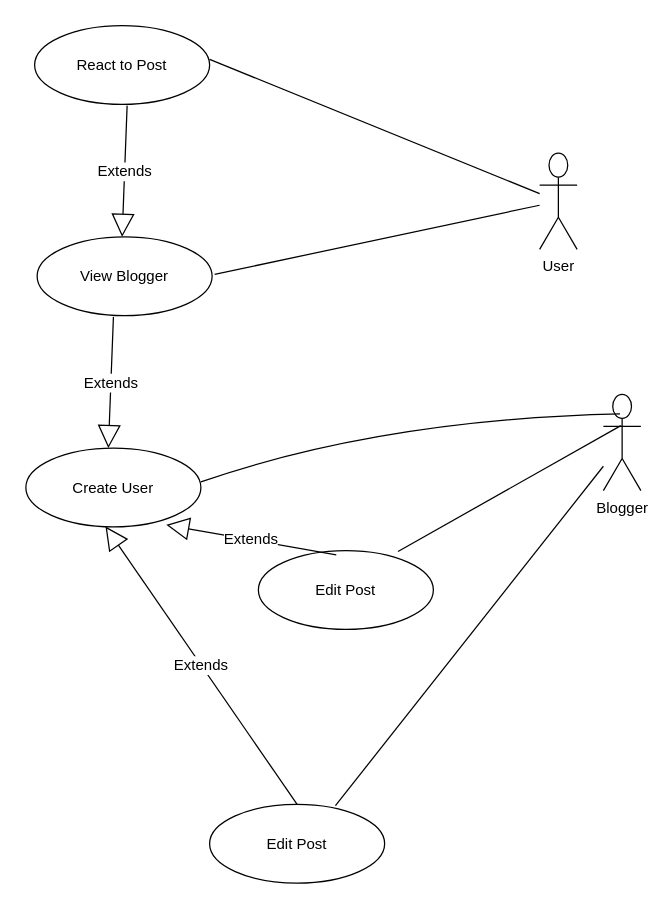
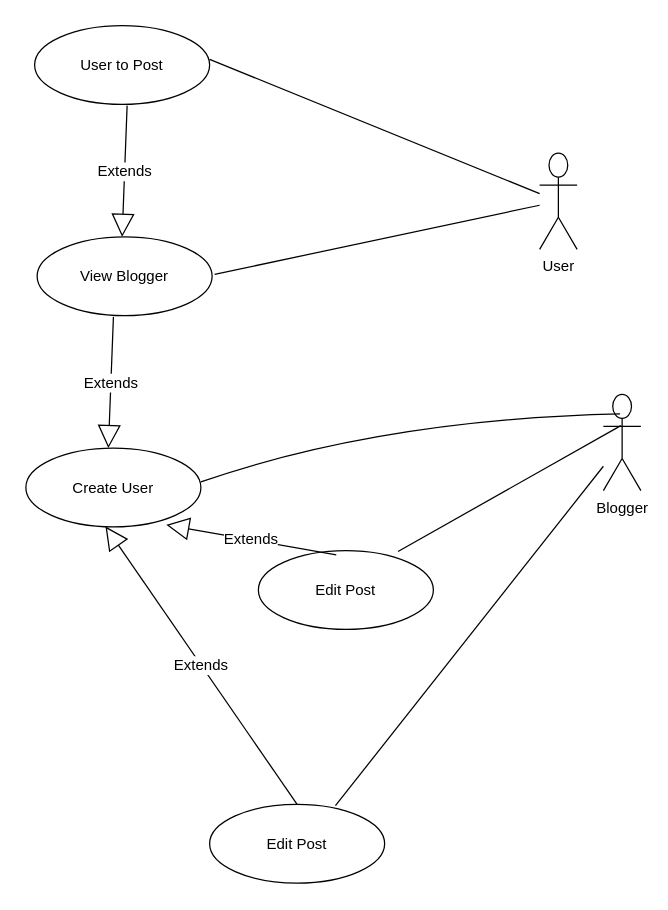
  <mxCell id="0" />
  <mxCell id="1" parent="0" />
- <mxCell id="2" value="React to Post" style="ellipse;whiteSpace=wrap;html=1;" vertex="1" parent="1"><mxGeometry x="27" y="20" width="140" height="63" as="geometry" /></mxCell>
+ <mxCell id="2" value="User to Post" style="ellipse;whiteSpace=wrap;html=1;" vertex="1" parent="1"><mxGeometry x="27" y="20" width="140" height="63" as="geometry" /></mxCell>
  <mxCell id="3" value="View Blogger" style="ellipse;whiteSpace=wrap;html=1;" vertex="1" parent="1"><mxGeometry x="29" y="189" width="140" height="63" as="geometry" /></mxCell>
  <mxCell id="4" value="Extends" style="endArrow=block;endSize=16;endFill=0;html=1;rounded=0;fontSize=12;curved=1;exitX=0.436;exitY=1.016;exitDx=0;exitDy=0;exitPerimeter=0;" edge="1" parent="1" source="3"><mxGeometry width="160" relative="1" as="geometry"><mxPoint x="27" y="307" as="sourcePoint" /><mxPoint x="86" y="358" as="targetPoint" /></mxGeometry></mxCell>
  <mxCell id="5" value="Extends" style="endArrow=block;endSize=16;endFill=0;html=1;rounded=0;fontSize=12;curved=1;exitX=0.436;exitY=1.016;exitDx=0;exitDy=0;exitPerimeter=0;" edge="1" parent="1"><mxGeometry width="160" relative="1" as="geometry"><mxPoint x="101" y="84" as="sourcePoint" /><mxPoint x="97" y="189" as="targetPoint" /></mxGeometry></mxCell>
  <mxCell id="6" value="Create User" style="ellipse;whiteSpace=wrap;html=1;" vertex="1" parent="1"><mxGeometry x="20" y="358" width="140" height="63" as="geometry" /></mxCell>
  <mxCell id="7" value="Edit Post" style="ellipse;whiteSpace=wrap;html=1;" vertex="1" parent="1"><mxGeometry x="167" y="643" width="140" height="63" as="geometry" /></mxCell>
  <mxCell id="8" value="Extends" style="endArrow=block;endSize=16;endFill=0;html=1;rounded=0;fontSize=12;curved=1;entryX=0.455;entryY=0.995;entryDx=0;entryDy=0;entryPerimeter=0;exitX=0.5;exitY=0;exitDx=0;exitDy=0;" edge="1" parent="1" source="7" target="6"><mxGeometry width="160" relative="1" as="geometry"><mxPoint x="162" y="552" as="sourcePoint" /><mxPoint x="123" y="539" as="targetPoint" /></mxGeometry></mxCell>
  <mxCell id="9" value="User" style="shape=umlActor;verticalLabelPosition=bottom;verticalAlign=top;html=1;" vertex="1" parent="1"><mxGeometry x="431" y="122" width="30" height="77" as="geometry" /></mxCell>
  <mxCell id="10" value="Edit Post" style="ellipse;whiteSpace=wrap;html=1;" vertex="1" parent="1"><mxGeometry x="206" y="440" width="140" height="63" as="geometry" /></mxCell>
  <mxCell id="11" value="Extends" style="endArrow=block;endSize=16;endFill=0;html=1;rounded=0;fontSize=12;curved=1;entryX=0.802;entryY=0.974;entryDx=0;entryDy=0;entryPerimeter=0;exitX=0.445;exitY=0.053;exitDx=0;exitDy=0;exitPerimeter=0;" edge="1" parent="1" source="10" target="6"><mxGeometry width="160" relative="1" as="geometry"><mxPoint x="304" y="454" as="sourcePoint" /><mxPoint x="214" y="275" as="targetPoint" /></mxGeometry></mxCell>
  <mxCell id="12" value="Blogger" style="shape=umlActor;verticalLabelPosition=bottom;verticalAlign=top;html=1;" vertex="1" parent="1"><mxGeometry x="482" y="315" width="30" height="77" as="geometry" /></mxCell>
  <mxCell id="13" value="" style="endArrow=none;html=1;rounded=0;fontSize=12;startSize=8;endSize=8;curved=1;" edge="1" parent="1" target="9"><mxGeometry width="50" height="50" relative="1" as="geometry"><mxPoint x="167" y="47" as="sourcePoint" /><mxPoint x="217" y="-3" as="targetPoint" /></mxGeometry></mxCell>
  <mxCell id="14" value="" style="endArrow=none;html=1;rounded=0;fontSize=12;startSize=8;endSize=8;curved=1;" edge="1" parent="1" target="9"><mxGeometry width="50" height="50" relative="1" as="geometry"><mxPoint x="171" y="219" as="sourcePoint" /><mxPoint x="221" y="169" as="targetPoint" /></mxGeometry></mxCell>
  <mxCell id="15" value="" style="endArrow=none;html=1;rounded=0;fontSize=12;startSize=8;endSize=8;curved=1;entryX=0.444;entryY=0.203;entryDx=0;entryDy=0;entryPerimeter=0;" edge="1" parent="1" target="12"><mxGeometry width="50" height="50" relative="1" as="geometry"><mxPoint x="160" y="385" as="sourcePoint" /><mxPoint x="460" y="286" as="targetPoint" /><Array as="points"><mxPoint x="305" y="335" /></Array></mxGeometry></mxCell>
  <mxCell id="16" value="" style="endArrow=none;html=1;rounded=0;fontSize=12;startSize=8;endSize=8;curved=1;entryX=0.467;entryY=0.325;entryDx=0;entryDy=0;entryPerimeter=0;exitX=0.798;exitY=0.011;exitDx=0;exitDy=0;exitPerimeter=0;" edge="1" parent="1" source="10" target="12"><mxGeometry width="50" height="50" relative="1" as="geometry"><mxPoint x="170" y="395" as="sourcePoint" /><mxPoint x="478" y="318" as="targetPoint" /><Array as="points" /></mxGeometry></mxCell>
  <mxCell id="17" value="" style="endArrow=none;html=1;rounded=0;fontSize=12;startSize=8;endSize=8;curved=1;exitX=0.719;exitY=0.016;exitDx=0;exitDy=0;exitPerimeter=0;" edge="1" parent="1" source="7" target="12"><mxGeometry width="50" height="50" relative="1" as="geometry"><mxPoint x="240" y="631" as="sourcePoint" /><mxPoint x="560" y="537" as="targetPoint" /><Array as="points" /></mxGeometry></mxCell>
